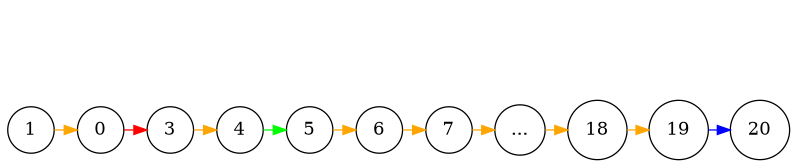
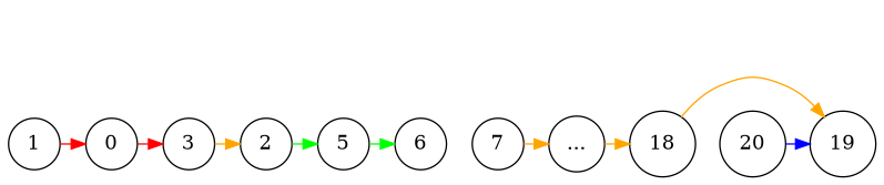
  digraph {
    ordering=out
    node [shape=circle]
    edge [style=invis]
    1
    n2 [label=0]
    3
-   4
+   4 [label=2]
    5
    6
    7
    "..."
    18
    19
    20
    x [style=invis shape=""]
    subgraph sub_1 {
      rank=same
      1
      n2
      3
      4
      5
      6
      7
      "..."
      18
      19
      20
    }
-   1 -> n2 [color=orange style=""]
+   1 -> n2 [color=red style=""]
    n2 -> 3 [color=red style=""]
    3 -> 4 [color=orange style=""]
    4 -> 5 [color=green style=""]
-   5 -> 6 [color=orange style=""]
-   6 -> 7 [color=orange style=""]
+   5 -> 6 [color=green style=""]
    7 -> "..." [color=orange style=""]
    "..." -> 18 [color=orange style=""]
    18 -> 19 [color=orange style=""]
-   19 -> 20 [color=blue style=""]
+   20 -> 19 [color=blue style=""]
    x -> 1
    x -> n2
    x -> 3
    x -> 4
    x -> 5
    x -> 6
    x -> 7
    x -> "..."
    x -> 18
    x -> 19
    x -> 20
  }
